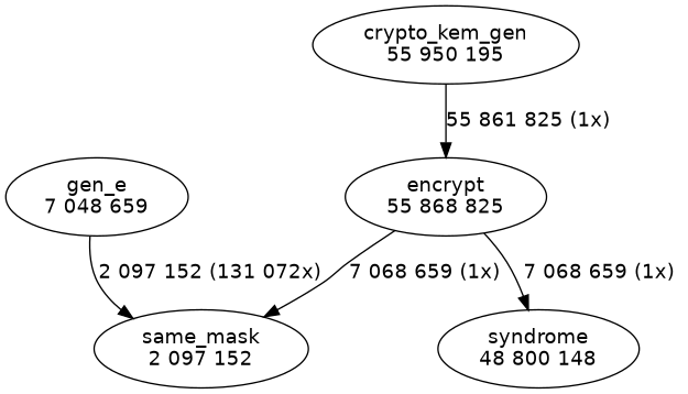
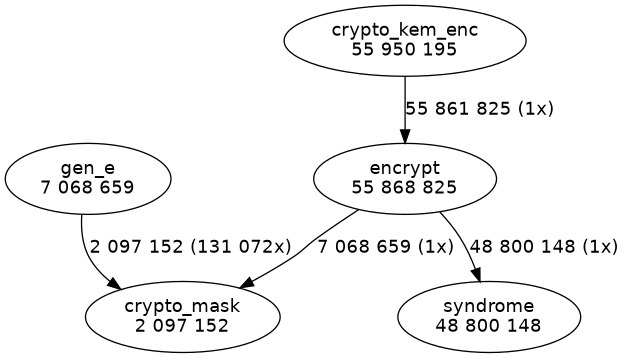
  digraph {
    fontname="DejaVu Sans"
    node [fontname="DejaVu Sans"]
    edge [fontname="DejaVu Sans" weight=2]
-   n1 [label="gen_e\n7 048 659"]
-   n2 [label="same_mask\n2 097 152"]
+   n1 [label="gen_e\n7 068 659"]
+   n2 [label="crypto_mask\n2 097 152"]
    n3 [label="syndrome\n48 800 148"]
    n4 [label="encrypt\n55 868 825"]
-   n5 [label="crypto_kem_gen\n55 950 195"]
+   n5 [label="crypto_kem_enc\n55 950 195"]
    n1 -> n2 [label="2 097 152 (131 072x)"]
    n4 -> n2 [label="7 068 659 (1x)"]
-   n4 -> n3 [label="7 068 659 (1x)"]
+   n4 -> n3 [label="48 800 148 (1x)"]
    n5 -> n4 [label="55 861 825 (1x)"]
  }
